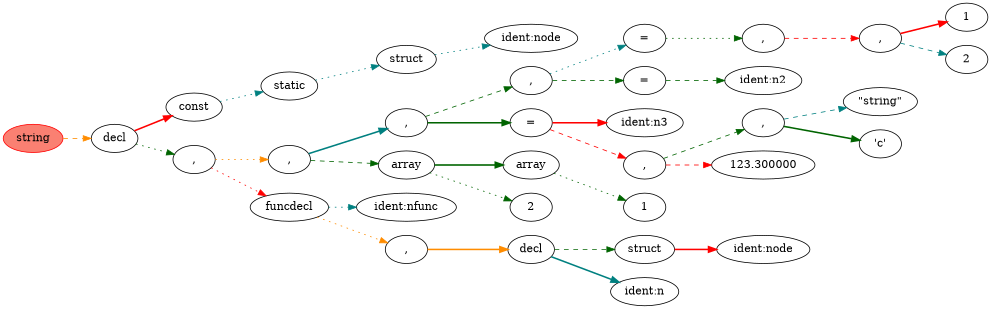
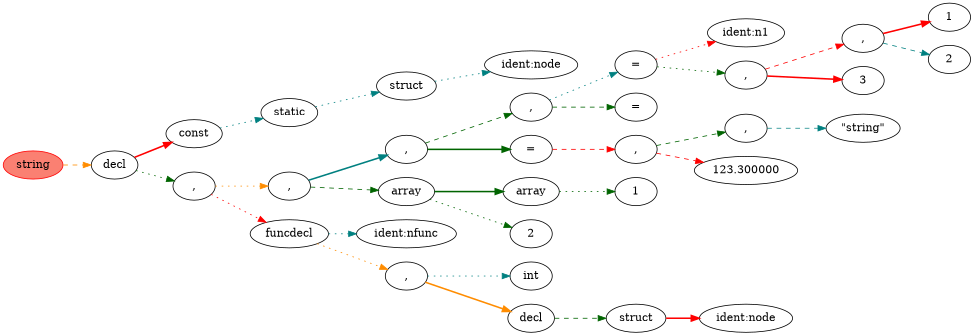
  digraph {
    rankdir=LR
    edge [color=darkgreen style=dotted]
    n1 [color=red fillcolor=salmon label=string shape=ellipse style=filled]
    n2 [label=<decl>]
    n3 [label=<const>]
    n4 [label=<,>]
    n5 [label=<static>]
    n6 [label=<,>]
    n7 [label=<funcdecl>]
    n8 [label=<struct>]
    n9 [label=<,>]
    n10 [label=<array>]
    n11 [label=<ident:nfunc>]
    n12 [label=<,>]
    n13 [label=<ident:node>]
    n14 [label=<,>]
    n15 [label=<=>]
    n16 [label=<array>]
    n17 [label=<2>]
+   n18 [label=<int>]
    n19 [label=<decl>]
    n20 [label=<=>]
    n21 [label=<=>]
-   n22 [label=<ident:n3>]
    n23 [label=<,>]
    n24 [label=<1>]
    n25 [label=<struct>]
-   n26 [label=<ident:n>]
+   n27 [label=<ident:n1>]
    n28 [label=<,>]
-   n29 [label=<ident:n2>]
    n30 [label=<,>]
    n31 [label=<123.300000>]
    n32 [label=<ident:node>]
    n33 [label=<,>]
+   n34 [label=<3>]
    n35 [label=<"string">]
-   n36 [label=<'c'>]
    n37 [label=<1>]
    n38 [label=<2>]
    n1 -> n2 [color=darkorange style=dashed]
    n2 -> n3 [color=red style=bold]
    n2 -> n4
    n3 -> n5 [color=teal]
    n4 -> n6 [color=darkorange]
    n4 -> n7 [color=red]
    n5 -> n8 [color=teal]
    n6 -> n9 [color=teal style=bold]
    n6 -> n10 [style=dashed]
    n7 -> n11 [color=teal]
    n7 -> n12 [color=darkorange]
    n8 -> n13 [color=teal]
    n9 -> n14 [style=dashed]
    n9 -> n15 [style=bold]
    n10 -> n16 [style=bold]
    n10 -> n17
+   n12 -> n18 [color=teal]
    n12 -> n19 [color=darkorange style=bold]
    n14 -> n20 [color=teal]
    n14 -> n21 [style=dashed]
-   n15 -> n22 [color=red style=bold]
    n15 -> n23 [color=red style=dashed]
    n16 -> n24
    n19 -> n25 [style=dashed]
-   n19 -> n26 [color=teal style=bold]
+   n20 -> n27 [color=red]
    n20 -> n28
-   n21 -> n29 [style=dashed]
    n23 -> n30 [style=dashed]
    n23 -> n31 [color=red style=dashed]
    n25 -> n32 [color=red style=bold]
    n28 -> n33 [color=red style=dashed]
+   n28 -> n34 [color=red style=bold]
    n30 -> n35 [color=teal style=dashed]
-   n30 -> n36 [style=bold]
    n33 -> n37 [color=red style=bold]
    n33 -> n38 [color=teal style=dashed]
  }
